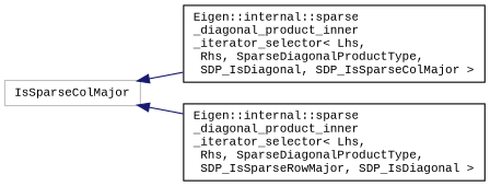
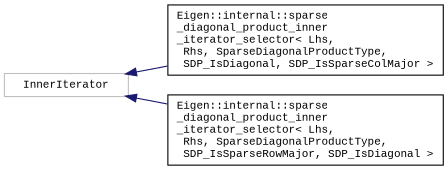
  digraph {
    rankdir=LR
    fontname="Liberation Mono"
    node [color=black fillcolor=white fontname="Liberation Mono" fontsize=10 shape=record style=filled]
    edge [color=midnightblue dir=back fontname="Liberation Mono" fontsize=10 labelfontname=Helvetica labelfontsize=10 style=solid]
-   n1 [color=grey75 height=0.2 label=IsSparseColMajor width=0.4]
+   n1 [color=grey75 height=0.2 label=InnerIterator width=0.4]
    n2 [height=0.2 label="Eigen::internal::sparse\l_diagonal_product_inner\l_iterator_selector\< Lhs,\l Rhs, SparseDiagonalProductType,\l SDP_IsDiagonal, SDP_IsSparseColMajor \>" width=0.4]
    n3 [height=0.2 label="Eigen::internal::sparse\l_diagonal_product_inner\l_iterator_selector\< Lhs,\l Rhs, SparseDiagonalProductType,\l SDP_IsSparseRowMajor, SDP_IsDiagonal \>" width=0.4]
    n1 -> n2
    n1 -> n3
  }
